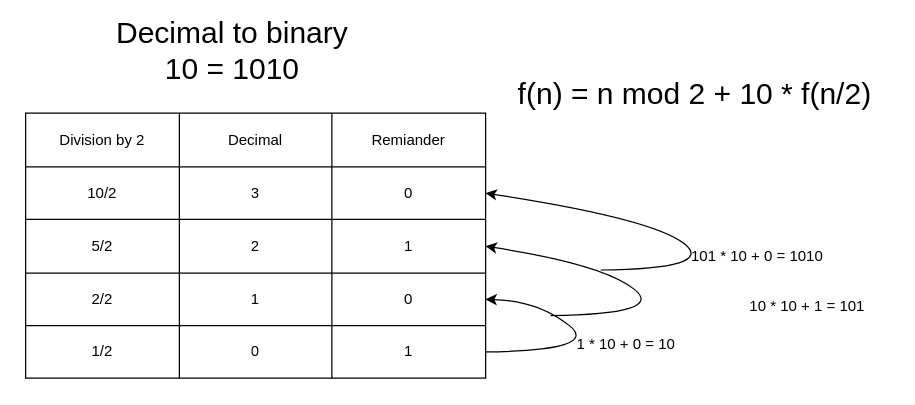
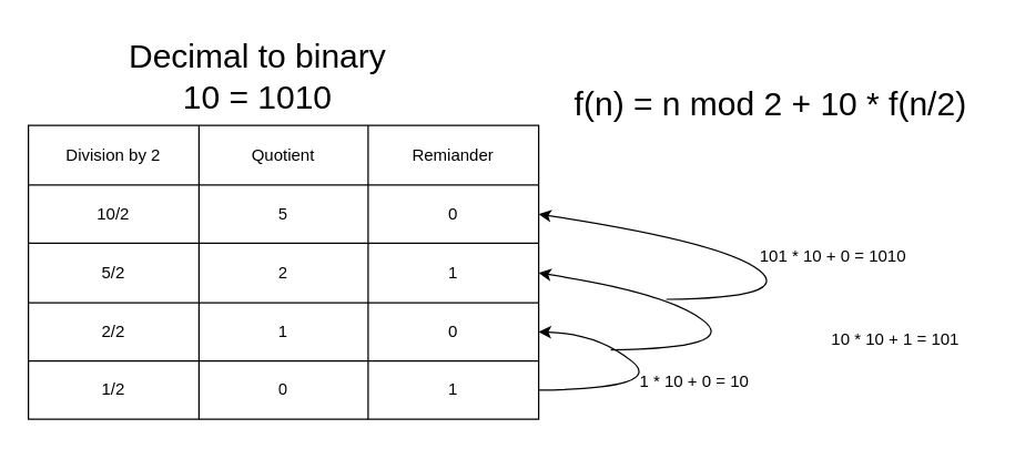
  <mxCell id="0" />
  <mxCell id="1" parent="0" />
  <mxCell id="2" value="" style="shape=table;startSize=0;container=1;collapsible=0;childLayout=tableLayout;" vertex="1" parent="1"><mxGeometry x="20" y="90" width="368" height="212" as="geometry" /></mxCell>
  <mxCell id="3" value="" style="shape=tableRow;horizontal=0;startSize=0;swimlaneHead=0;swimlaneBody=0;top=0;left=0;bottom=0;right=0;collapsible=0;dropTarget=0;fillColor=none;points=[[0,0.5],[1,0.5]];portConstraint=eastwest;" vertex="1" parent="2"><mxGeometry width="368" height="43" as="geometry" /></mxCell>
  <mxCell id="4" value="Division by 2" style="shape=partialRectangle;html=1;whiteSpace=wrap;connectable=0;overflow=hidden;fillColor=none;top=0;left=0;bottom=0;right=0;pointerEvents=1;" vertex="1" parent="3"><mxGeometry width="123" height="43" as="geometry"><mxRectangle width="123" height="43" as="alternateBounds" /></mxGeometry></mxCell>
- <mxCell id="5" value="Decimal" style="shape=partialRectangle;html=1;whiteSpace=wrap;connectable=0;overflow=hidden;fillColor=none;top=0;left=0;bottom=0;right=0;pointerEvents=1;" vertex="1" parent="3"><mxGeometry x="123" width="122" height="43" as="geometry"><mxRectangle width="122" height="43" as="alternateBounds" /></mxGeometry></mxCell>
+ <mxCell id="5" value="Quotient" style="shape=partialRectangle;html=1;whiteSpace=wrap;connectable=0;overflow=hidden;fillColor=none;top=0;left=0;bottom=0;right=0;pointerEvents=1;" vertex="1" parent="3"><mxGeometry x="123" width="122" height="43" as="geometry"><mxRectangle width="122" height="43" as="alternateBounds" /></mxGeometry></mxCell>
  <mxCell id="6" value="Remiander" style="shape=partialRectangle;html=1;whiteSpace=wrap;connectable=0;overflow=hidden;fillColor=none;top=0;left=0;bottom=0;right=0;pointerEvents=1;" vertex="1" parent="3"><mxGeometry x="245" width="123" height="43" as="geometry"><mxRectangle width="123" height="43" as="alternateBounds" /></mxGeometry></mxCell>
  <mxCell id="7" value="" style="shape=tableRow;horizontal=0;startSize=0;swimlaneHead=0;swimlaneBody=0;top=0;left=0;bottom=0;right=0;collapsible=0;dropTarget=0;fillColor=none;points=[[0,0.5],[1,0.5]];portConstraint=eastwest;" vertex="1" parent="2"><mxGeometry y="43" width="368" height="42" as="geometry" /></mxCell>
  <mxCell id="8" value="10/2&lt;br&gt;" style="shape=partialRectangle;html=1;whiteSpace=wrap;connectable=0;overflow=hidden;fillColor=none;top=0;left=0;bottom=0;right=0;pointerEvents=1;" vertex="1" parent="7"><mxGeometry width="123" height="42" as="geometry"><mxRectangle width="123" height="42" as="alternateBounds" /></mxGeometry></mxCell>
- <mxCell id="9" value="3" style="shape=partialRectangle;html=1;whiteSpace=wrap;connectable=0;overflow=hidden;fillColor=none;top=0;left=0;bottom=0;right=0;pointerEvents=1;" vertex="1" parent="7"><mxGeometry x="123" width="122" height="42" as="geometry"><mxRectangle width="122" height="42" as="alternateBounds" /></mxGeometry></mxCell>
+ <mxCell id="9" value="5" style="shape=partialRectangle;html=1;whiteSpace=wrap;connectable=0;overflow=hidden;fillColor=none;top=0;left=0;bottom=0;right=0;pointerEvents=1;" vertex="1" parent="7"><mxGeometry x="123" width="122" height="42" as="geometry"><mxRectangle width="122" height="42" as="alternateBounds" /></mxGeometry></mxCell>
  <mxCell id="10" value="0" style="shape=partialRectangle;html=1;whiteSpace=wrap;connectable=0;overflow=hidden;fillColor=none;top=0;left=0;bottom=0;right=0;pointerEvents=1;" vertex="1" parent="7"><mxGeometry x="245" width="123" height="42" as="geometry"><mxRectangle width="123" height="42" as="alternateBounds" /></mxGeometry></mxCell>
  <mxCell id="11" value="" style="shape=tableRow;horizontal=0;startSize=0;swimlaneHead=0;swimlaneBody=0;top=0;left=0;bottom=0;right=0;collapsible=0;dropTarget=0;fillColor=none;points=[[0,0.5],[1,0.5]];portConstraint=eastwest;" vertex="1" parent="2"><mxGeometry y="85" width="368" height="43" as="geometry" /></mxCell>
  <mxCell id="12" value="5/2" style="shape=partialRectangle;html=1;whiteSpace=wrap;connectable=0;overflow=hidden;fillColor=none;top=0;left=0;bottom=0;right=0;pointerEvents=1;" vertex="1" parent="11"><mxGeometry width="123" height="43" as="geometry"><mxRectangle width="123" height="43" as="alternateBounds" /></mxGeometry></mxCell>
  <mxCell id="13" value="2" style="shape=partialRectangle;html=1;whiteSpace=wrap;connectable=0;overflow=hidden;fillColor=none;top=0;left=0;bottom=0;right=0;pointerEvents=1;" vertex="1" parent="11"><mxGeometry x="123" width="122" height="43" as="geometry"><mxRectangle width="122" height="43" as="alternateBounds" /></mxGeometry></mxCell>
  <mxCell id="14" value="1" style="shape=partialRectangle;html=1;whiteSpace=wrap;connectable=0;overflow=hidden;fillColor=none;top=0;left=0;bottom=0;right=0;pointerEvents=1;" vertex="1" parent="11"><mxGeometry x="245" width="123" height="43" as="geometry"><mxRectangle width="123" height="43" as="alternateBounds" /></mxGeometry></mxCell>
  <mxCell id="15" value="" style="shape=tableRow;horizontal=0;startSize=0;swimlaneHead=0;swimlaneBody=0;top=0;left=0;bottom=0;right=0;collapsible=0;dropTarget=0;fillColor=none;points=[[0,0.5],[1,0.5]];portConstraint=eastwest;" vertex="1" parent="2"><mxGeometry y="128" width="368" height="42" as="geometry" /></mxCell>
  <mxCell id="16" value="2/2" style="shape=partialRectangle;html=1;whiteSpace=wrap;connectable=0;overflow=hidden;fillColor=none;top=0;left=0;bottom=0;right=0;pointerEvents=1;" vertex="1" parent="15"><mxGeometry width="123" height="42" as="geometry"><mxRectangle width="123" height="42" as="alternateBounds" /></mxGeometry></mxCell>
  <mxCell id="17" value="1" style="shape=partialRectangle;html=1;whiteSpace=wrap;connectable=0;overflow=hidden;fillColor=none;top=0;left=0;bottom=0;right=0;pointerEvents=1;" vertex="1" parent="15"><mxGeometry x="123" width="122" height="42" as="geometry"><mxRectangle width="122" height="42" as="alternateBounds" /></mxGeometry></mxCell>
  <mxCell id="18" value="0" style="shape=partialRectangle;html=1;whiteSpace=wrap;connectable=0;overflow=hidden;fillColor=none;top=0;left=0;bottom=0;right=0;pointerEvents=1;" vertex="1" parent="15"><mxGeometry x="245" width="123" height="42" as="geometry"><mxRectangle width="123" height="42" as="alternateBounds" /></mxGeometry></mxCell>
  <mxCell id="19" style="shape=tableRow;horizontal=0;startSize=0;swimlaneHead=0;swimlaneBody=0;top=0;left=0;bottom=0;right=0;collapsible=0;dropTarget=0;fillColor=none;points=[[0,0.5],[1,0.5]];portConstraint=eastwest;" vertex="1" parent="2"><mxGeometry y="170" width="368" height="42" as="geometry" /></mxCell>
  <mxCell id="20" value="1/2" style="shape=partialRectangle;html=1;whiteSpace=wrap;connectable=0;overflow=hidden;fillColor=none;top=0;left=0;bottom=0;right=0;pointerEvents=1;" vertex="1" parent="19"><mxGeometry width="123" height="42" as="geometry"><mxRectangle width="123" height="42" as="alternateBounds" /></mxGeometry></mxCell>
  <mxCell id="21" value="0" style="shape=partialRectangle;html=1;whiteSpace=wrap;connectable=0;overflow=hidden;fillColor=none;top=0;left=0;bottom=0;right=0;pointerEvents=1;" vertex="1" parent="19"><mxGeometry x="123" width="122" height="42" as="geometry"><mxRectangle width="122" height="42" as="alternateBounds" /></mxGeometry></mxCell>
  <mxCell id="22" value="1" style="shape=partialRectangle;html=1;whiteSpace=wrap;connectable=0;overflow=hidden;fillColor=none;top=0;left=0;bottom=0;right=0;pointerEvents=1;" vertex="1" parent="19"><mxGeometry x="245" width="123" height="42" as="geometry"><mxRectangle width="123" height="42" as="alternateBounds" /></mxGeometry></mxCell>
  <mxCell id="23" value="" style="curved=1;endArrow=classic;html=1;rounded=0;exitX=1;exitY=0.5;exitDx=0;exitDy=0;entryX=1;entryY=0.5;entryDx=0;entryDy=0;" edge="1" parent="2" source="19" target="15"><mxGeometry width="50" height="50" relative="1" as="geometry"><mxPoint x="380" y="120" as="sourcePoint" /><mxPoint x="430" y="70" as="targetPoint" /><Array as="points"><mxPoint x="460" y="190" /><mxPoint x="410" y="150" /></Array></mxGeometry></mxCell>
  <mxCell id="24" value="1 * 10 + 0 = 10" style="text;html=1;align=center;verticalAlign=middle;resizable=0;points=[];autosize=1;strokeColor=none;fillColor=none;" vertex="1" parent="1"><mxGeometry x="450" y="260" width="100" height="30" as="geometry" /></mxCell>
  <mxCell id="25" value="" style="curved=1;endArrow=classic;html=1;rounded=0;exitX=1;exitY=0.5;exitDx=0;exitDy=0;entryX=1;entryY=0.5;entryDx=0;entryDy=0;" edge="1" parent="1" target="11"><mxGeometry width="50" height="50" relative="1" as="geometry"><mxPoint x="440" y="252" as="sourcePoint" /><mxPoint x="440" y="210" as="targetPoint" /><Array as="points"><mxPoint x="532" y="251" /><mxPoint x="482" y="211" /></Array></mxGeometry></mxCell>
  <mxCell id="26" value="10 * 10 + 1 = 101" style="text;html=1;align=center;verticalAlign=middle;resizable=0;points=[];autosize=1;strokeColor=none;fillColor=none;" vertex="1" parent="1"><mxGeometry x="585" y="230" width="120" height="30" as="geometry" /></mxCell>
  <mxCell id="27" value="" style="curved=1;endArrow=classic;html=1;rounded=0;exitX=1;exitY=0.5;exitDx=0;exitDy=0;entryX=1;entryY=0.5;entryDx=0;entryDy=0;" edge="1" parent="1" target="7"><mxGeometry width="50" height="50" relative="1" as="geometry"><mxPoint x="480" y="215.5" as="sourcePoint" /><mxPoint x="428" y="160" as="targetPoint" /><Array as="points"><mxPoint x="572" y="214.5" /><mxPoint x="522" y="174.5" /></Array></mxGeometry></mxCell>
- <mxCell id="28" value="101 * 10 + 0 = 1010" style="text;html=1;align=center;verticalAlign=middle;resizable=0;points=[];autosize=1;strokeColor=none;fillColor=none;" vertex="1" parent="1"><mxGeometry x="540" y="190" width="130" height="30" as="geometry" /></mxCell>
- <mxCell id="29" value="&lt;font style=&quot;font-size: 24px;&quot;&gt;Decimal to binary&lt;br&gt;10 = 1010&lt;/font&gt;" style="text;html=1;align=center;verticalAlign=middle;resizable=0;points=[];autosize=1;strokeColor=none;fillColor=none;" vertex="1" parent="1"><mxGeometry x="80" y="5" width="210" height="70" as="geometry" /></mxCell>
+ <mxCell id="28" value="101 * 10 + 0 = 1010" style="text;html=1;align=center;verticalAlign=middle;resizable=0;points=[];autosize=1;strokeColor=none;fillColor=none;" vertex="1" parent="1"><mxGeometry x="535" y="170" width="130" height="30" as="geometry" /></mxCell>
+ <mxCell id="29" value="&lt;font style=&quot;font-size: 24px;&quot;&gt;Decimal to binary&lt;br&gt;10 = 1010&lt;/font&gt;" style="text;html=1;align=center;verticalAlign=middle;resizable=0;points=[];autosize=1;strokeColor=none;fillColor=none;" vertex="1" parent="1"><mxGeometry x="80" y="20" width="210" height="70" as="geometry" /></mxCell>
  <mxCell id="30" value="f(n) = n mod 2 + 10 * f(n/2)" style="text;html=1;align=center;verticalAlign=middle;resizable=0;points=[];autosize=1;strokeColor=none;fillColor=none;fontSize=24;" vertex="1" parent="1"><mxGeometry x="400" y="55" width="310" height="40" as="geometry" /></mxCell>
